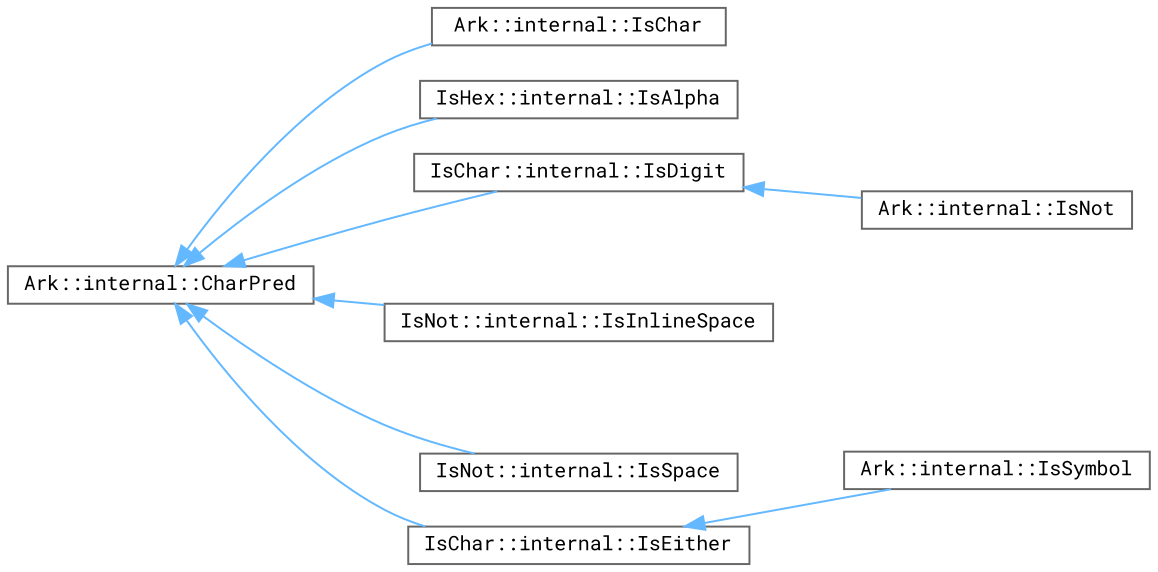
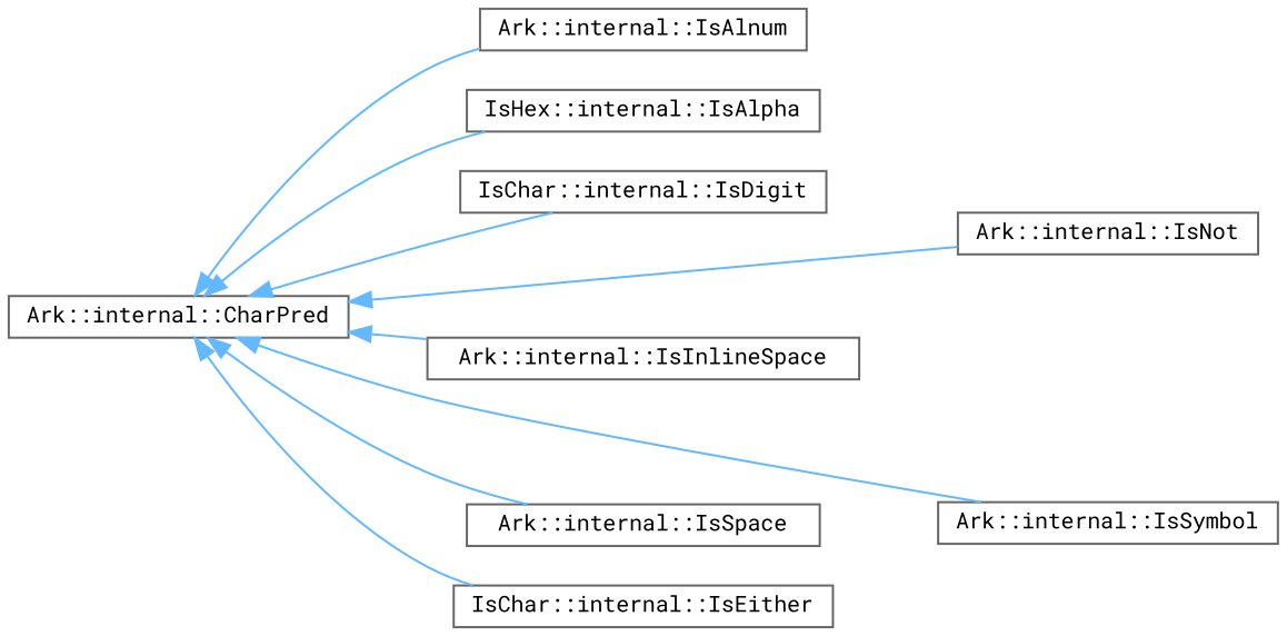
  digraph {
    fontname="Roboto Mono"
    rankdir=LR
    node [color=grey40 fillcolor=white fontname="Roboto Mono" fontsize=10 shape=box style=filled]
    edge [color=steelblue1 dir=back fontname="Roboto Mono" fontsize=10 labelfontname=Helvetica labelfontsize=10 style=solid]
    n1 [height=0.2 label="Ark::internal::CharPred" width=0.4]
-   n2 [height=0.2 label="Ark::internal::IsChar" width=0.4]
+   n2 [height=0.2 label="Ark::internal::IsAlnum" width=0.4]
    n3 [height=0.2 label="IsHex::internal::IsAlpha" width=0.4]
    n4 [height=0.2 label="IsChar::internal::IsDigit" width=0.4]
    n5 [height=0.2 label="IsChar::internal::IsEither" width=0.4]
-   n6 [height=0.2 label="IsNot::internal::IsInlineSpace" width=0.4]
+   n6 [height=0.2 label="Ark::internal::IsInlineSpace" width=0.4]
    n7 [height=0.2 label="Ark::internal::IsNot" width=0.4]
-   n8 [height=0.2 label="IsNot::internal::IsSpace" width=0.4]
+   n8 [height=0.2 label="Ark::internal::IsSpace" width=0.4]
    n9 [height=0.2 label="Ark::internal::IsSymbol" width=0.4]
    n1 -> n2
    n1 -> n3
    n1 -> n4
    n1 -> n5
    n1 -> n6
-   n4 -> n7
+   n1 -> n7
    n1 -> n8
-   n5 -> n9
+   n1 -> n9
  }
